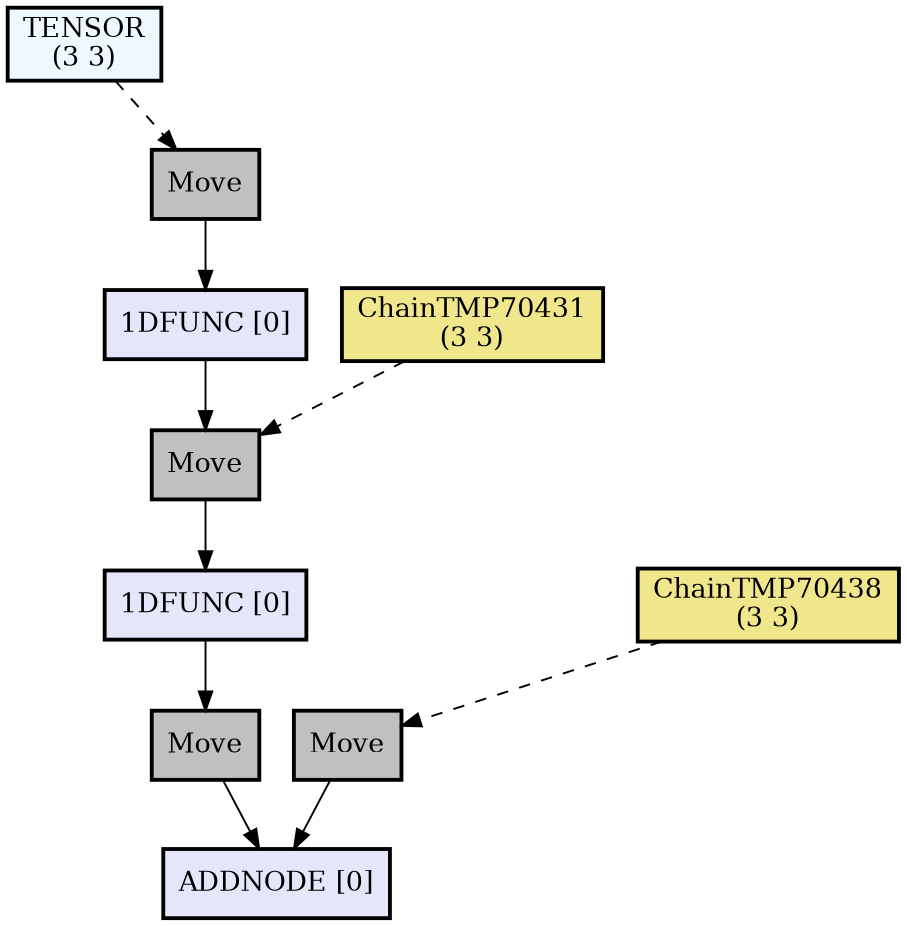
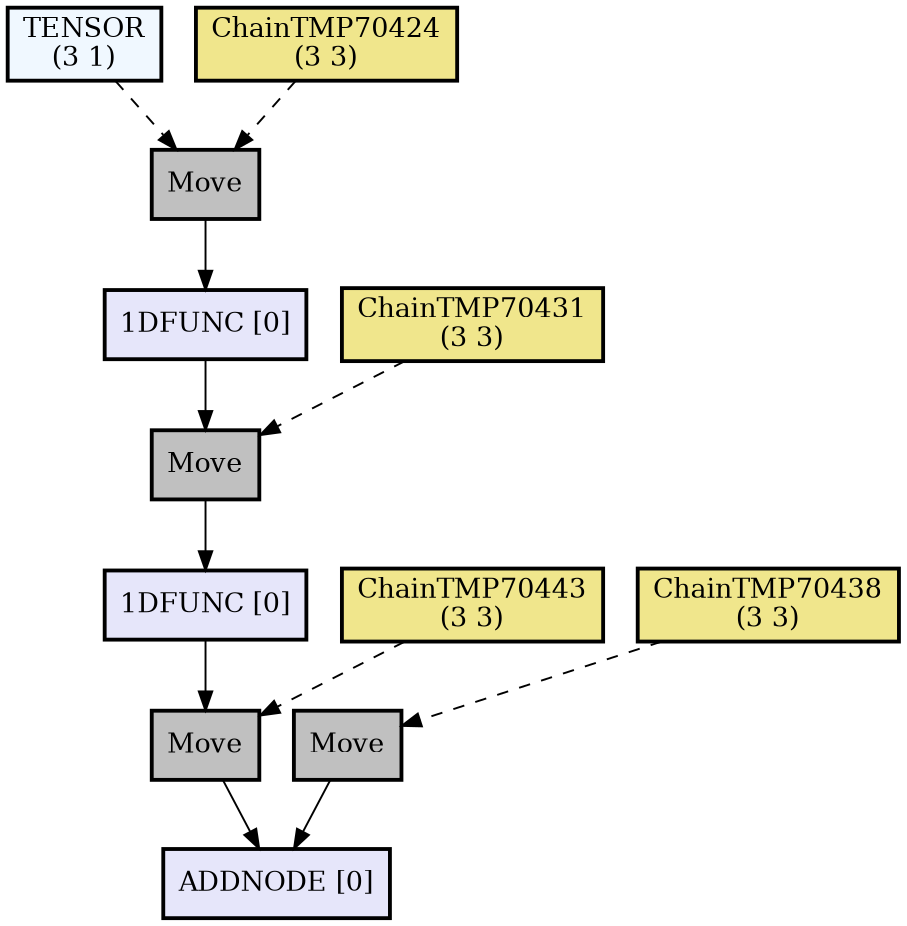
  digraph {
    node [color=black fillcolor=gray penwidth=2 shape=box style="filled, solid"]
    edge [weight=10]
-   n1 [fillcolor="#f0f8ff" label="TENSOR\n(3 3)"]
+   n1 [fillcolor="#f0f8ff" label="TENSOR\n(3 1)"]
    n2 [label=Move]
    n3 [fillcolor="#e6e6fa" label="1DFUNC [0]"]
+   n4 [fillcolor="#f0e68c" label="ChainTMP70424\n(3 3)"]
    n5 [label=Move]
    n6 [fillcolor="#e6e6fa" label="1DFUNC [0]"]
    n7 [fillcolor="#f0e68c" label="ChainTMP70431\n(3 3)"]
    n8 [label=Move]
    n9 [fillcolor="#e6e6fa" label="ADDNODE [0]"]
+   n10 [fillcolor="#f0e68c" label="ChainTMP70443\n(3 3)"]
    n11 [label=Move]
    n12 [fillcolor="#f0e68c" label="ChainTMP70438\n(3 3)"]
    n1 -> n2 [style=dashed weight=""]
    n2 -> n3
    n3 -> n5
+   n4 -> n2 [style=dashed weight=""]
    n5 -> n6
    n6 -> n8
    n7 -> n5 [style=dashed weight=""]
    n8 -> n9
+   n10 -> n8 [style=dashed weight=""]
    n11 -> n9
    n12 -> n11 [style=dashed weight=""]
  }
